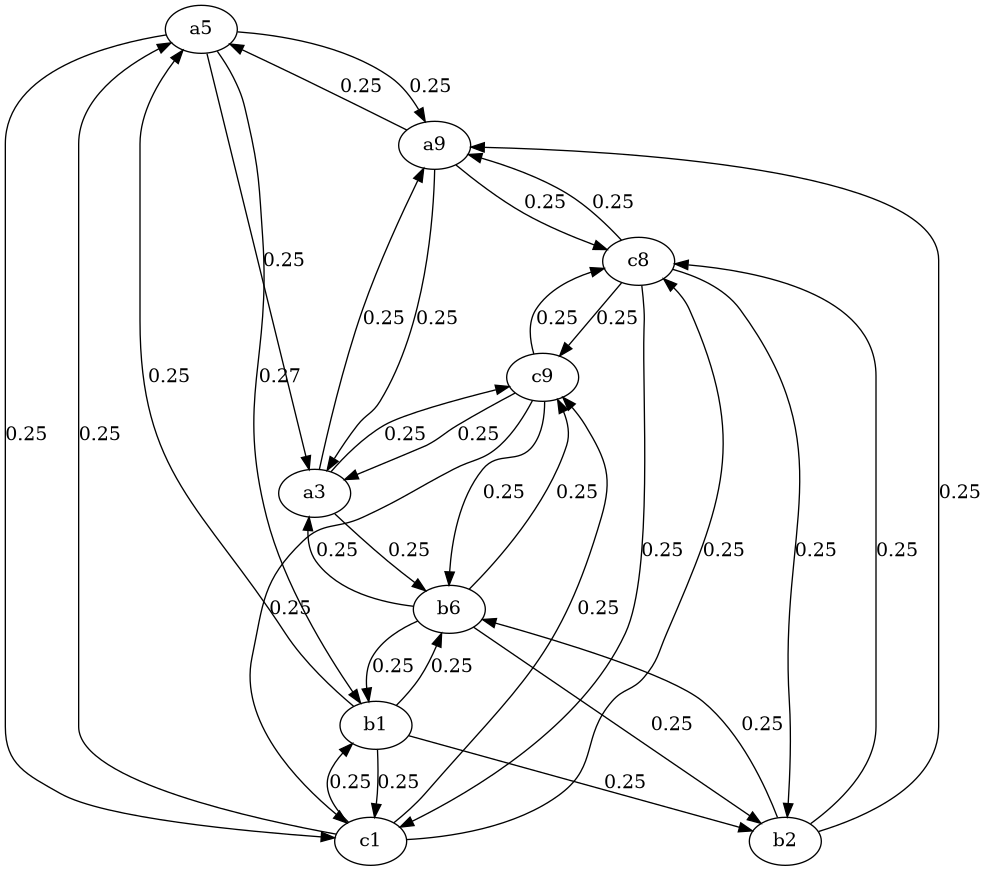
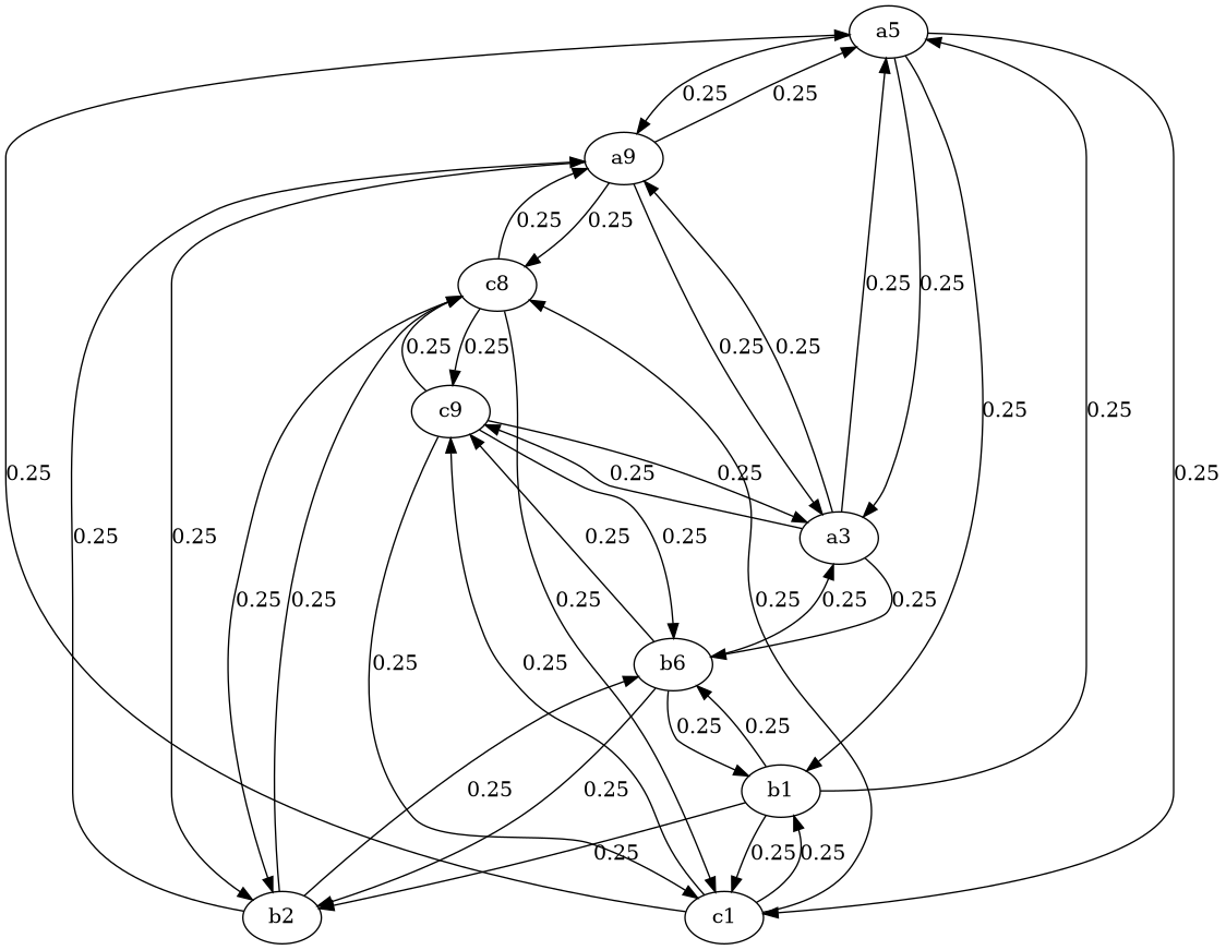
  digraph {
    n1 [label=a5]
    n2 [label=a9]
    a3
    b1
    c1
    b2
    n7 [label=c8]
    n8 [label=b6]
    n9 [label=c9]
    n1 -> n2 [label=0.25]
    n1 -> a3 [label=0.25]
-   n1 -> b1 [label=0.27]
+   n1 -> b1 [label=0.25]
    n1 -> c1 [label=0.25]
    n2 -> n1 [label=0.25]
    n2 -> a3 [label=0.25]
+   n2 -> b2 [label=0.25]
    n2 -> n7 [label=0.25]
+   a3 -> n1 [label=0.25]
    a3 -> n2 [label=0.25]
    a3 -> n8 [label=0.25]
    a3 -> n9 [label=0.25]
    b1 -> n1 [label=0.25]
    b1 -> c1 [label=0.25]
    b1 -> b2 [label=0.25]
    b1 -> n8 [label=0.25]
    c1 -> n1 [label=0.25]
    c1 -> b1 [label=0.25]
    c1 -> n7 [label=0.25]
    c1 -> n9 [label=0.25]
    b2 -> n2 [label=0.25]
    b2 -> n7 [label=0.25]
    b2 -> n8 [label=0.25]
    n7 -> n2 [label=0.25]
    n7 -> c1 [label=0.25]
    n7 -> b2 [label=0.25]
    n7 -> n9 [label=0.25]
    n8 -> a3 [label=0.25]
    n8 -> b1 [label=0.25]
    n8 -> b2 [label=0.25]
    n8 -> n9 [label=0.25]
    n9 -> a3 [label=0.25]
    n9 -> c1 [label=0.25]
    n9 -> n7 [label=0.25]
    n9 -> n8 [label=0.25]
  }
